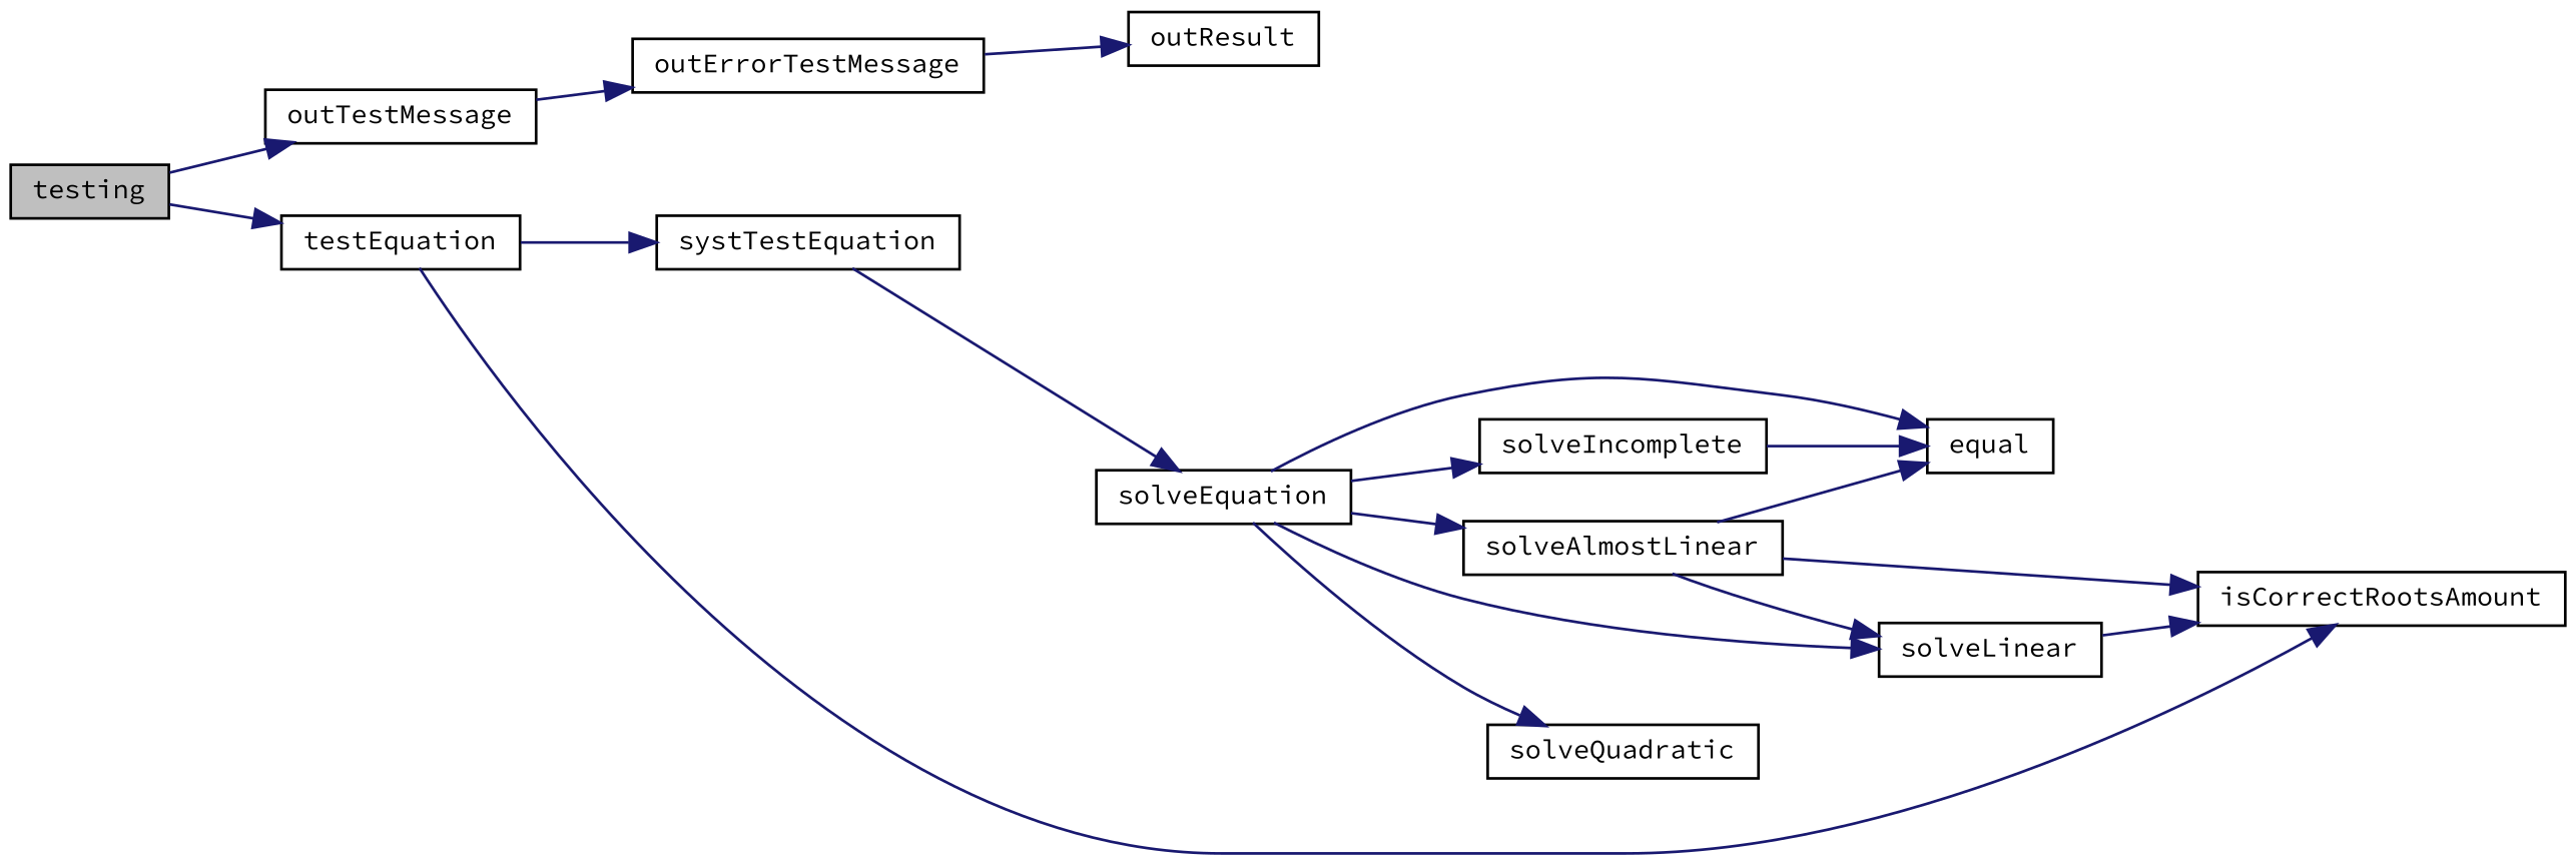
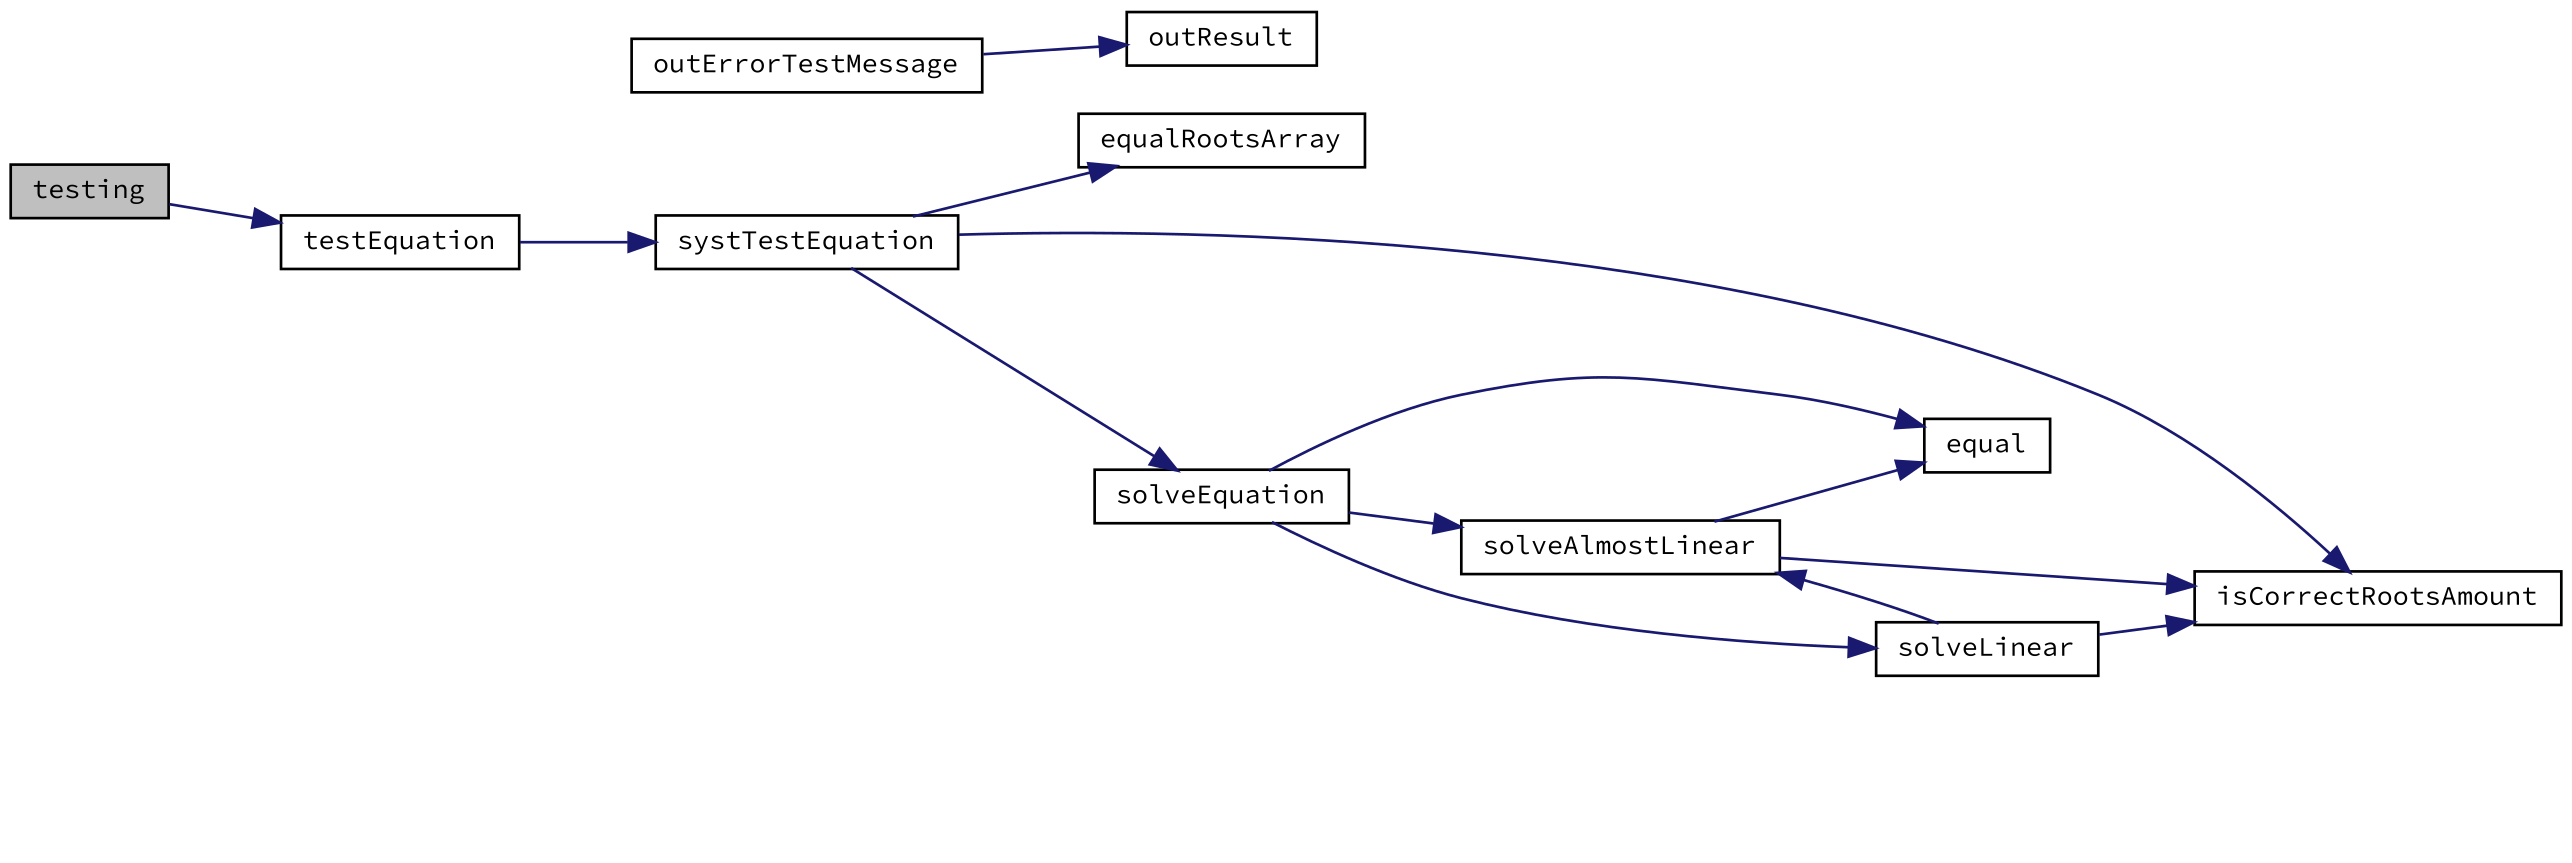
  digraph {
    fontname="Source Code Pro"
    rankdir=LR
    node [color=black fillcolor=white fontname="Source Code Pro" fontsize=10 shape=record style=filled]
    edge [color=midnightblue fontname="Source Code Pro" fontsize=10 labelfontname=Helvetica labelfontsize=10 style=solid]
    n1 [fillcolor=grey75 fontcolor=black height=0.2 label=testing width=0.4]
-   n2 [height=0.2 label=outTestMessage width=0.4]
    n3 [height=0.2 label=testEquation width=0.4]
    n4 [height=0.2 label=outErrorTestMessage width=0.4]
    n5 [height=0.2 label=systTestEquation width=0.4]
    n6 [height=0.2 label=outResult width=0.4]
+   n7 [height=0.2 label=equalRootsArray width=0.4]
    n8 [height=0.2 label=isCorrectRootsAmount width=0.4]
    n9 [height=0.2 label=solveEquation width=0.4]
    n10 [height=0.2 label=equal width=0.4]
    n11 [height=0.2 label=solveAlmostLinear width=0.4]
    n12 [height=0.2 label=solveLinear width=0.4]
-   n13 [height=0.2 label=solveIncomplete width=0.4]
-   n14 [height=0.2 label=solveQuadratic width=0.4]
-   n1 -> n2
    n1 -> n3
-   n2 -> n4
    n3 -> n5
    n4 -> n6
-   n3 -> n8
+   n5 -> n7
+   n5 -> n8
    n5 -> n9
    n9 -> n10
    n9 -> n11
    n9 -> n12
-   n9 -> n13
-   n9 -> n14
    n11 -> n8
    n11 -> n10
-   n11 -> n12
+   n12 -> n11
    n12 -> n8
-   n13 -> n10
  }
